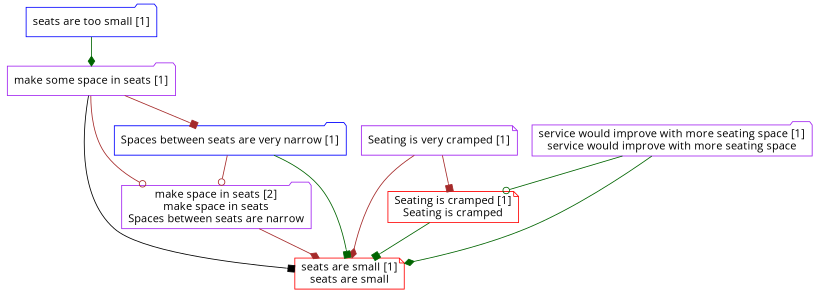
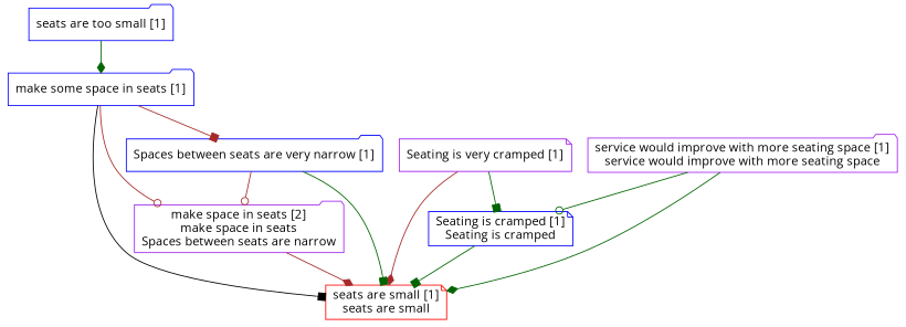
  digraph {
    fontname="Open Sans"
    node [color=purple fontname="Open Sans" shape=folder]
    edge [arrowhead=box color=darkgreen fontname="Open Sans"]
    "seats are small [1]\nseats are small" [color=red shape=note]
    "make space in seats [2]\nmake space in seats\nSpaces between seats are narrow"
    "Seating is very cramped [1]" [shape=note]
-   "Seating is cramped [1]\nSeating is cramped" [color=red shape=note]
+   "Seating is cramped [1]\nSeating is cramped" [color=blue shape=note]
    "Spaces between seats are very narrow [1]" [color=blue]
-   "make some space in seats [1]"
+   "make some space in seats [1]" [color=blue]
    "seats are too small [1]" [color=blue]
    "service would improve with more seating space [1]\nservice would improve with more seating space"
    "make space in seats [2]\nmake space in seats\nSpaces between seats are narrow" -> "seats are small [1]\nseats are small" [arrowhead=diamond color=brown]
    "Seating is very cramped [1]" -> "seats are small [1]\nseats are small" [arrowhead=diamond color=brown]
-   "Seating is very cramped [1]" -> "Seating is cramped [1]\nSeating is cramped" [color=brown]
+   "Seating is very cramped [1]" -> "Seating is cramped [1]\nSeating is cramped"
    "Seating is cramped [1]\nSeating is cramped" -> "seats are small [1]\nseats are small"
    "Spaces between seats are very narrow [1]" -> "seats are small [1]\nseats are small"
    "Spaces between seats are very narrow [1]" -> "make space in seats [2]\nmake space in seats\nSpaces between seats are narrow" [arrowhead=odot color=brown]
    "make some space in seats [1]" -> "seats are small [1]\nseats are small" [color=black]
    "make some space in seats [1]" -> "make space in seats [2]\nmake space in seats\nSpaces between seats are narrow" [arrowhead=odot color=brown]
    "make some space in seats [1]" -> "Spaces between seats are very narrow [1]" [color=brown]
    "seats are too small [1]" -> "make some space in seats [1]" [arrowhead=diamond]
    "service would improve with more seating space [1]\nservice would improve with more seating space" -> "seats are small [1]\nseats are small" [arrowhead=diamond]
    "service would improve with more seating space [1]\nservice would improve with more seating space" -> "Seating is cramped [1]\nSeating is cramped" [arrowhead=odot]
  }
